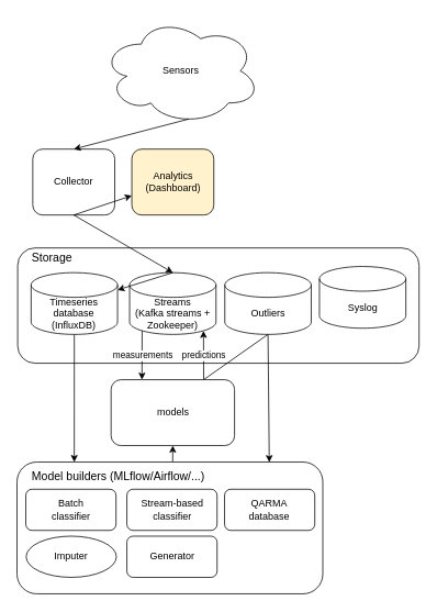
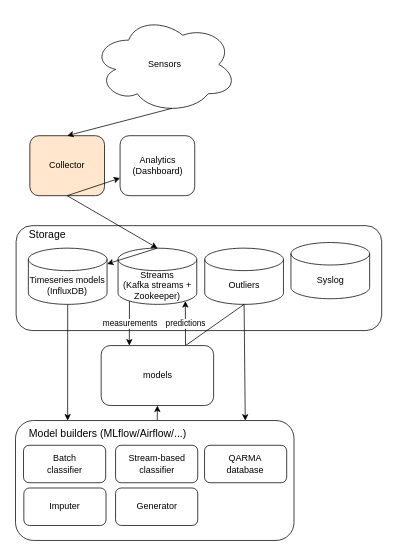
  <mxCell id="0" />
  <mxCell id="1" parent="0" />
  <mxCell id="2" value="" style="rounded=1;whiteSpace=wrap;html=1;" parent="1" vertex="1"><mxGeometry x="20.19" y="560" width="371.56" height="160" as="geometry" /></mxCell>
  <mxCell id="3" value="" style="rounded=1;whiteSpace=wrap;html=1;" parent="1" vertex="1"><mxGeometry x="21" y="300" width="487.75" height="140" as="geometry" /></mxCell>
  <mxCell id="4" value="Streams&lt;br&gt;(Kafka streams + Zookeeper)" style="shape=cylinder3;whiteSpace=wrap;html=1;boundedLbl=1;backgroundOutline=1;size=15;" parent="1" vertex="1"><mxGeometry x="157.01" y="330" width="105" height="75" as="geometry" /></mxCell>
  <mxCell id="5" value="&lt;font style=&quot;font-size: 14px&quot;&gt;Storage&lt;/font&gt;" style="text;html=1;strokeColor=none;fillColor=none;align=center;verticalAlign=middle;whiteSpace=wrap;rounded=0;" parent="1" vertex="1"><mxGeometry x="43.38" y="302" width="40" height="20" as="geometry" /></mxCell>
- <mxCell id="6" value="Collector" style="rounded=1;whiteSpace=wrap;html=1;" parent="1" vertex="1"><mxGeometry x="39.32" y="180" width="99.63" height="80" as="geometry" /></mxCell>
- <mxCell id="7" value="Analytics&lt;br&gt;(Dashboard)" style="rounded=1;whiteSpace=wrap;html=1;fillColor=#fff2cc;" parent="1" vertex="1"><mxGeometry x="159.69" y="180" width="99.63" height="80" as="geometry" /></mxCell>
+ <mxCell id="6" value="Collector" style="rounded=1;whiteSpace=wrap;html=1;fillColor=#ffe6cc;" parent="1" vertex="1"><mxGeometry x="39.32" y="180" width="99.63" height="80" as="geometry" /></mxCell>
+ <mxCell id="7" value="Analytics&lt;br&gt;(Dashboard)" style="rounded=1;whiteSpace=wrap;html=1;" parent="1" vertex="1"><mxGeometry x="159.69" y="180" width="99.63" height="80" as="geometry" /></mxCell>
  <mxCell id="8" value="Syslog" style="shape=cylinder3;whiteSpace=wrap;html=1;boundedLbl=1;backgroundOutline=1;size=15;" parent="1" vertex="1"><mxGeometry x="387.68" y="322.5" width="105" height="75" as="geometry" /></mxCell>
  <mxCell id="9" value="Outliers" style="shape=cylinder3;whiteSpace=wrap;html=1;boundedLbl=1;backgroundOutline=1;size=15;" parent="1" vertex="1"><mxGeometry x="272.68" y="330" width="105" height="75" as="geometry" /></mxCell>
  <mxCell id="10" value="Stream-based classifier" style="rounded=1;whiteSpace=wrap;html=1;" parent="1" vertex="1"><mxGeometry x="153.69" y="593" width="109.62" height="50" as="geometry" /></mxCell>
  <mxCell id="11" value="" style="endArrow=none;html=1;exitX=0.75;exitY=0;exitDx=0;exitDy=0;entryX=0.5;entryY=1;entryDx=0;entryDy=0;entryPerimeter=0;" parent="1" source="30" target="9" edge="1"><mxGeometry width="50" height="50" relative="1" as="geometry"><mxPoint x="249.465" y="584.35" as="sourcePoint" /><mxPoint x="208.5" y="397.5" as="targetPoint" /></mxGeometry></mxCell>
  <mxCell id="12" value="" style="endArrow=classic;html=1;entryX=0.5;entryY=1;entryDx=0;entryDy=0;exitX=0.509;exitY=-0.003;exitDx=0;exitDy=0;exitPerimeter=0;" parent="1" source="2" target="30" edge="1"><mxGeometry width="50" height="50" relative="1" as="geometry"><mxPoint x="66.75" y="749" as="sourcePoint" /><mxPoint x="212.19" y="655" as="targetPoint" /></mxGeometry></mxCell>
  <mxCell id="13" value="" style="endArrow=classic;html=1;exitX=0.5;exitY=1;exitDx=0;exitDy=0;exitPerimeter=0;entryX=0.825;entryY=0.001;entryDx=0;entryDy=0;entryPerimeter=0;" parent="1" source="9" target="2" edge="1"><mxGeometry width="50" height="50" relative="1" as="geometry"><mxPoint x="129.38" y="693.5" as="sourcePoint" /><mxPoint x="286.75" y="750" as="targetPoint" /></mxGeometry></mxCell>
  <mxCell id="14" value="&lt;font style=&quot;font-size: 14px&quot;&gt;Model builders (MLflow/Airflow/...)&lt;/font&gt;" style="text;html=1;strokeColor=none;fillColor=none;align=center;verticalAlign=middle;whiteSpace=wrap;rounded=0;" parent="1" vertex="1"><mxGeometry x="36.38" y="567" width="214.62" height="20" as="geometry" /></mxCell>
  <mxCell id="15" value="QARMA&lt;br&gt;database" style="rounded=1;whiteSpace=wrap;html=1;" parent="1" vertex="1"><mxGeometry x="272.38" y="593" width="109.62" height="50" as="geometry" /></mxCell>
  <mxCell id="16" value="Batch&lt;br&gt;classifier" style="rounded=1;whiteSpace=wrap;html=1;" parent="1" vertex="1"><mxGeometry x="30.88" y="593" width="109.62" height="50" as="geometry" /></mxCell>
  <mxCell id="17" value="" style="endArrow=classic;html=1;exitX=0.5;exitY=1;exitDx=0;exitDy=0;entryX=0.5;entryY=0;entryDx=0;entryDy=0;entryPerimeter=0;" parent="1" source="6" target="4" edge="1"><mxGeometry relative="1" as="geometry"><mxPoint x="51" y="320" as="sourcePoint" /><mxPoint x="211" y="320" as="targetPoint" /></mxGeometry></mxCell>
  <mxCell id="18" value="" style="endArrow=classic;html=1;exitX=0.5;exitY=0;exitDx=0;exitDy=0;exitPerimeter=0;" parent="1" source="4" target="21" edge="1"><mxGeometry width="50" height="50" relative="1" as="geometry"><mxPoint x="271.922" y="337.5" as="sourcePoint" /><mxPoint x="364.38" y="271.36" as="targetPoint" /></mxGeometry></mxCell>
  <mxCell id="19" value="Sensors" style="ellipse;shape=cloud;whiteSpace=wrap;html=1;" parent="1" vertex="1"><mxGeometry x="123" y="20" width="192.69" height="130" as="geometry" /></mxCell>
  <mxCell id="20" value="" style="endArrow=classic;html=1;exitX=0.55;exitY=0.95;exitDx=0;exitDy=0;exitPerimeter=0;entryX=0.5;entryY=0;entryDx=0;entryDy=0;" parent="1" source="19" target="6" edge="1"><mxGeometry width="50" height="50" relative="1" as="geometry"><mxPoint x="336.13" y="536" as="sourcePoint" /><mxPoint x="336.25" y="570.09" as="targetPoint" /></mxGeometry></mxCell>
- <mxCell id="21" value="Timeseries database&lt;br&gt;(InfluxDB)" style="shape=cylinder3;whiteSpace=wrap;html=1;boundedLbl=1;backgroundOutline=1;size=15;" parent="1" vertex="1"><mxGeometry x="37.32" y="330" width="105" height="75" as="geometry" /></mxCell>
+ <mxCell id="21" value="Timeseries models&lt;br&gt;(InfluxDB)" style="shape=cylinder3;whiteSpace=wrap;html=1;boundedLbl=1;backgroundOutline=1;size=15;" parent="1" vertex="1"><mxGeometry x="37.32" y="330" width="105" height="75" as="geometry" /></mxCell>
  <mxCell id="22" value="" style="endArrow=classic;html=1;exitX=0.5;exitY=1;exitDx=0;exitDy=0;exitPerimeter=0;" parent="1" source="21" edge="1"><mxGeometry width="50" height="50" relative="1" as="geometry"><mxPoint x="313.88" y="716" as="sourcePoint" /><mxPoint x="89.75" y="560" as="targetPoint" /></mxGeometry></mxCell>
- <mxCell id="23" value="Imputer" style="ellipse;whiteSpace=wrap;html=1;" parent="1" vertex="1"><mxGeometry x="31.33" y="650" width="109.62" height="50" as="geometry" /></mxCell>
+ <mxCell id="23" value="Imputer" style="rounded=1;whiteSpace=wrap;html=1;" parent="1" vertex="1"><mxGeometry x="31.33" y="650" width="109.62" height="50" as="geometry" /></mxCell>
  <mxCell id="24" value="Generator" style="rounded=1;whiteSpace=wrap;html=1;" parent="1" vertex="1"><mxGeometry x="153.7" y="650" width="109.62" height="50" as="geometry" /></mxCell>
  <mxCell id="25" value="" style="endArrow=classic;html=1;exitX=0.5;exitY=1;exitDx=0;exitDy=0;" parent="1" source="6" target="7" edge="1"><mxGeometry relative="1" as="geometry"><mxPoint x="99.135" y="270" as="sourcePoint" /><mxPoint x="219.51" y="340" as="targetPoint" /></mxGeometry></mxCell>
  <mxCell id="26" value="" style="endArrow=classic;html=1;exitX=0.75;exitY=0;exitDx=0;exitDy=0;entryX=0.855;entryY=1;entryDx=0;entryDy=-4.35;entryPerimeter=0;" parent="1" source="30" target="4" edge="1"><mxGeometry relative="1" as="geometry"><mxPoint x="249.465" y="584.35" as="sourcePoint" /><mxPoint x="101" y="350" as="targetPoint" /></mxGeometry></mxCell>
  <mxCell id="27" value="predictions" style="edgeLabel;resizable=0;html=1;align=center;verticalAlign=middle;" parent="26" connectable="0" vertex="1"><mxGeometry relative="1" as="geometry" /></mxCell>
  <mxCell id="28" value="" style="endArrow=classic;html=1;exitX=0.145;exitY=1;exitDx=0;exitDy=-4.35;exitPerimeter=0;entryX=0.25;entryY=0;entryDx=0;entryDy=0;" parent="1" source="4" target="30" edge="1"><mxGeometry relative="1" as="geometry"><mxPoint x="256.775" y="465.35" as="sourcePoint" /><mxPoint x="174.915" y="584.35" as="targetPoint" /></mxGeometry></mxCell>
  <mxCell id="29" value="measurements" style="edgeLabel;resizable=0;html=1;align=center;verticalAlign=middle;" parent="28" connectable="0" vertex="1"><mxGeometry relative="1" as="geometry" /></mxCell>
  <mxCell id="30" value="models" style="rounded=1;whiteSpace=wrap;html=1;" parent="1" vertex="1"><mxGeometry x="134.5" y="460" width="150" height="80" as="geometry" /></mxCell>
